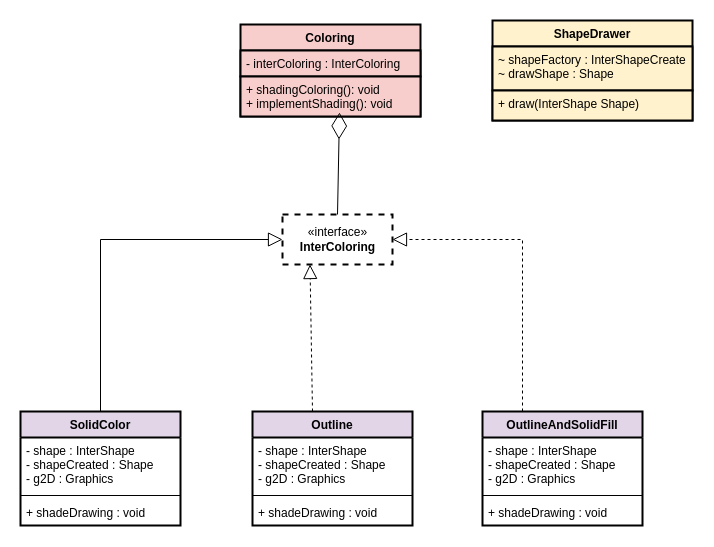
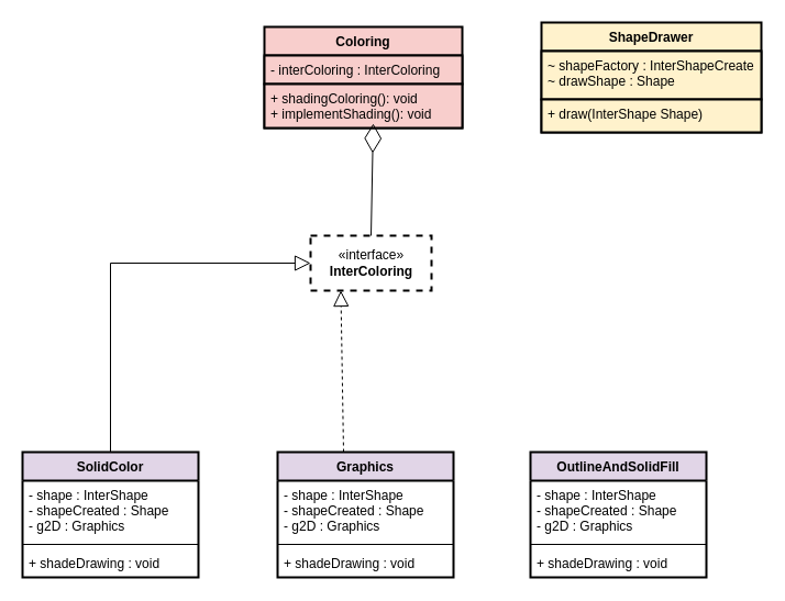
  <mxCell id="0" />
  <mxCell id="1" parent="0" />
  <mxCell id="2" value="ShapeDrawer" style="swimlane;fontStyle=1;align=center;verticalAlign=top;childLayout=stackLayout;horizontal=1;startSize=26;horizontalStack=0;resizeParent=1;resizeParentMax=0;resizeLast=0;collapsible=1;marginBottom=0;rounded=0;shadow=0;glass=0;sketch=0;strokeColor=#000000;strokeWidth=2;swimlaneLine=1;perimeterSpacing=1;fillColor=#fff2cc;" vertex="1" parent="1"><mxGeometry x="492" y="20" width="200" height="100" as="geometry" /></mxCell>
  <mxCell id="3" value="~ shapeFactory : InterShapeCreate&#10;~ drawShape : Shape" style="text;strokeColor=#000000;fillColor=#fff2cc;align=left;verticalAlign=top;spacingLeft=4;spacingRight=4;overflow=hidden;rotatable=0;points=[[0,0.5],[1,0.5]];portConstraint=eastwest;strokeWidth=2;" vertex="1" parent="2"><mxGeometry y="26" width="200" height="44" as="geometry" /></mxCell>
  <mxCell id="4" value="+ draw(InterShape Shape)" style="text;strokeColor=#000000;fillColor=#fff2cc;align=left;verticalAlign=top;spacingLeft=4;spacingRight=4;overflow=hidden;rotatable=0;points=[[0,0.5],[1,0.5]];portConstraint=eastwest;strokeWidth=2;" vertex="1" parent="2"><mxGeometry y="70" width="200" height="30" as="geometry" /></mxCell>
  <mxCell id="5" value="Coloring" style="swimlane;fontStyle=1;align=center;verticalAlign=top;childLayout=stackLayout;horizontal=1;startSize=26;horizontalStack=0;resizeParent=1;resizeParentMax=0;resizeLast=0;collapsible=1;marginBottom=0;fillColor=#f8cecc;strokeColor=#000000;strokeWidth=2;" vertex="1" parent="1"><mxGeometry x="240" y="24" width="180" height="92" as="geometry" /></mxCell>
  <mxCell id="6" value="- interColoring : InterColoring" style="text;strokeColor=#000000;fillColor=#f8cecc;align=left;verticalAlign=top;spacingLeft=4;spacingRight=4;overflow=hidden;rotatable=0;points=[[0,0.5],[1,0.5]];portConstraint=eastwest;strokeWidth=2;" vertex="1" parent="5"><mxGeometry y="26" width="180" height="26" as="geometry" /></mxCell>
  <mxCell id="7" value="+ shadingColoring(): void&#10;+ implementShading(): void" style="text;strokeColor=#000000;fillColor=#f8cecc;align=left;verticalAlign=top;spacingLeft=4;spacingRight=4;overflow=hidden;rotatable=0;points=[[0,0.5],[1,0.5]];portConstraint=eastwest;strokeWidth=2;" vertex="1" parent="5"><mxGeometry y="52" width="180" height="40" as="geometry" /></mxCell>
  <mxCell id="8" value="SolidColor" style="swimlane;fontStyle=1;align=center;verticalAlign=top;childLayout=stackLayout;horizontal=1;startSize=26;horizontalStack=0;resizeParent=1;resizeParentMax=0;resizeLast=0;collapsible=1;marginBottom=0;rounded=0;shadow=0;glass=0;sketch=0;fillStyle=solid;strokeColor=#000000;strokeWidth=2;fontSize=12;fillColor=#e1d5e7;" vertex="1" parent="1"><mxGeometry x="20" y="411" width="160" height="114" as="geometry" /></mxCell>
  <mxCell id="9" value="- shape : InterShape&#10;- shapeCreated : Shape&#10;- g2D : Graphics" style="text;strokeColor=none;fillColor=none;align=left;verticalAlign=top;spacingLeft=4;spacingRight=4;overflow=hidden;rotatable=0;points=[[0,0.5],[1,0.5]];portConstraint=eastwest;fontSize=12;" vertex="1" parent="8"><mxGeometry y="26" width="160" height="54" as="geometry" /></mxCell>
  <mxCell id="10" value="" style="line;strokeWidth=1;fillColor=none;align=left;verticalAlign=middle;spacingTop=-1;spacingLeft=3;spacingRight=3;rotatable=0;labelPosition=right;points=[];portConstraint=eastwest;strokeColor=inherit;rounded=0;shadow=0;glass=0;sketch=0;fillStyle=solid;fontSize=12;" vertex="1" parent="8"><mxGeometry y="80" width="160" height="8" as="geometry" /></mxCell>
  <mxCell id="11" value="+ shadeDrawing : void" style="text;strokeColor=none;fillColor=none;align=left;verticalAlign=top;spacingLeft=4;spacingRight=4;overflow=hidden;rotatable=0;points=[[0,0.5],[1,0.5]];portConstraint=eastwest;fontSize=12;" vertex="1" parent="8"><mxGeometry y="88" width="160" height="26" as="geometry" /></mxCell>
  <mxCell id="12" value="«interface»&lt;br&gt;&lt;b&gt;InterColoring&lt;/b&gt;" style="html=1;strokeColor=#000000;strokeWidth=2;dashed=1;" vertex="1" parent="1"><mxGeometry x="282" y="214" width="110" height="50" as="geometry" /></mxCell>
- <mxCell id="13" value="Outline" style="swimlane;fontStyle=1;align=center;verticalAlign=top;childLayout=stackLayout;horizontal=1;startSize=26;horizontalStack=0;resizeParent=1;resizeParentMax=0;resizeLast=0;collapsible=1;marginBottom=0;rounded=0;shadow=0;glass=0;sketch=0;fillStyle=solid;strokeColor=#000000;strokeWidth=2;fontSize=12;fillColor=#e1d5e7;" vertex="1" parent="1"><mxGeometry x="252" y="411" width="160" height="114" as="geometry" /></mxCell>
+ <mxCell id="13" value="Graphics" style="swimlane;fontStyle=1;align=center;verticalAlign=top;childLayout=stackLayout;horizontal=1;startSize=26;horizontalStack=0;resizeParent=1;resizeParentMax=0;resizeLast=0;collapsible=1;marginBottom=0;rounded=0;shadow=0;glass=0;sketch=0;fillStyle=solid;strokeColor=#000000;strokeWidth=2;fontSize=12;fillColor=#e1d5e7;" vertex="1" parent="1"><mxGeometry x="252" y="411" width="160" height="114" as="geometry" /></mxCell>
  <mxCell id="14" value="- shape : InterShape&#10;- shapeCreated : Shape&#10;- g2D : Graphics" style="text;strokeColor=none;fillColor=none;align=left;verticalAlign=top;spacingLeft=4;spacingRight=4;overflow=hidden;rotatable=0;points=[[0,0.5],[1,0.5]];portConstraint=eastwest;fontSize=12;" vertex="1" parent="13"><mxGeometry y="26" width="160" height="54" as="geometry" /></mxCell>
  <mxCell id="15" value="" style="line;strokeWidth=1;fillColor=none;align=left;verticalAlign=middle;spacingTop=-1;spacingLeft=3;spacingRight=3;rotatable=0;labelPosition=right;points=[];portConstraint=eastwest;strokeColor=inherit;rounded=0;shadow=0;glass=0;sketch=0;fillStyle=solid;fontSize=12;" vertex="1" parent="13"><mxGeometry y="80" width="160" height="8" as="geometry" /></mxCell>
  <mxCell id="16" value="+ shadeDrawing : void" style="text;strokeColor=none;fillColor=none;align=left;verticalAlign=top;spacingLeft=4;spacingRight=4;overflow=hidden;rotatable=0;points=[[0,0.5],[1,0.5]];portConstraint=eastwest;fontSize=12;" vertex="1" parent="13"><mxGeometry y="88" width="160" height="26" as="geometry" /></mxCell>
  <mxCell id="17" value="OutlineAndSolidFill" style="swimlane;fontStyle=1;align=center;verticalAlign=top;childLayout=stackLayout;horizontal=1;startSize=26;horizontalStack=0;resizeParent=1;resizeParentMax=0;resizeLast=0;collapsible=1;marginBottom=0;rounded=0;shadow=0;glass=0;sketch=0;fillStyle=solid;strokeColor=#000000;strokeWidth=2;fontSize=12;fillColor=#e1d5e7;" vertex="1" parent="1"><mxGeometry x="482" y="411" width="160" height="114" as="geometry" /></mxCell>
  <mxCell id="18" value="- shape : InterShape&#10;- shapeCreated : Shape&#10;- g2D : Graphics" style="text;strokeColor=none;fillColor=none;align=left;verticalAlign=top;spacingLeft=4;spacingRight=4;overflow=hidden;rotatable=0;points=[[0,0.5],[1,0.5]];portConstraint=eastwest;fontSize=12;" vertex="1" parent="17"><mxGeometry y="26" width="160" height="54" as="geometry" /></mxCell>
  <mxCell id="19" value="" style="line;strokeWidth=1;fillColor=none;align=left;verticalAlign=middle;spacingTop=-1;spacingLeft=3;spacingRight=3;rotatable=0;labelPosition=right;points=[];portConstraint=eastwest;strokeColor=inherit;rounded=0;shadow=0;glass=0;sketch=0;fillStyle=solid;fontSize=12;" vertex="1" parent="17"><mxGeometry y="80" width="160" height="8" as="geometry" /></mxCell>
  <mxCell id="20" value="+ shadeDrawing : void" style="text;strokeColor=none;fillColor=none;align=left;verticalAlign=top;spacingLeft=4;spacingRight=4;overflow=hidden;rotatable=0;points=[[0,0.5],[1,0.5]];portConstraint=eastwest;fontSize=12;" vertex="1" parent="17"><mxGeometry y="88" width="160" height="26" as="geometry" /></mxCell>
  <mxCell id="21" value="" style="endArrow=block;dashed=0;endFill=0;endSize=12;html=1;rounded=0;exitX=0.5;exitY=0;exitDx=0;exitDy=0;entryX=0;entryY=0.5;entryDx=0;entryDy=0;" edge="1" parent="1" source="8" target="12"><mxGeometry width="160" relative="1" as="geometry"><mxPoint x="472" y="404" as="sourcePoint" /><mxPoint x="632" y="404" as="targetPoint" /><Array as="points"><mxPoint x="100" y="239" /></Array></mxGeometry></mxCell>
  <mxCell id="22" value="" style="endArrow=block;dashed=1;endFill=0;endSize=12;html=1;rounded=0;exitX=0.375;exitY=0;exitDx=0;exitDy=0;entryX=0.25;entryY=1;entryDx=0;entryDy=0;exitPerimeter=0;" edge="1" parent="1" source="13" target="12"><mxGeometry width="160" relative="1" as="geometry"><mxPoint x="472" y="404" as="sourcePoint" /><mxPoint x="632" y="404" as="targetPoint" /></mxGeometry></mxCell>
- <mxCell id="23" value="" style="endArrow=block;dashed=1;endFill=0;endSize=12;html=1;rounded=0;exitX=0.25;exitY=0;exitDx=0;exitDy=0;entryX=1;entryY=0.5;entryDx=0;entryDy=0;" edge="1" parent="1" source="17" target="12"><mxGeometry width="160" relative="1" as="geometry"><mxPoint x="472" y="404" as="sourcePoint" /><mxPoint x="632" y="404" as="targetPoint" /><Array as="points"><mxPoint x="522" y="239" /></Array></mxGeometry></mxCell>
  <mxCell id="24" value="" style="endArrow=diamondThin;endFill=0;endSize=24;html=1;rounded=0;exitX=0.5;exitY=0;exitDx=0;exitDy=0;entryX=0.55;entryY=0.9;entryDx=0;entryDy=0;entryPerimeter=0;" edge="1" parent="1" source="12" target="7"><mxGeometry width="160" relative="1" as="geometry"><mxPoint x="472" y="404" as="sourcePoint" /><mxPoint x="632" y="404" as="targetPoint" /></mxGeometry></mxCell>
